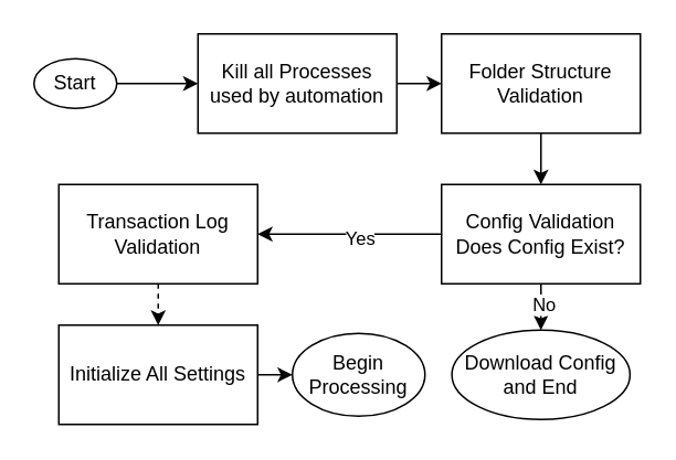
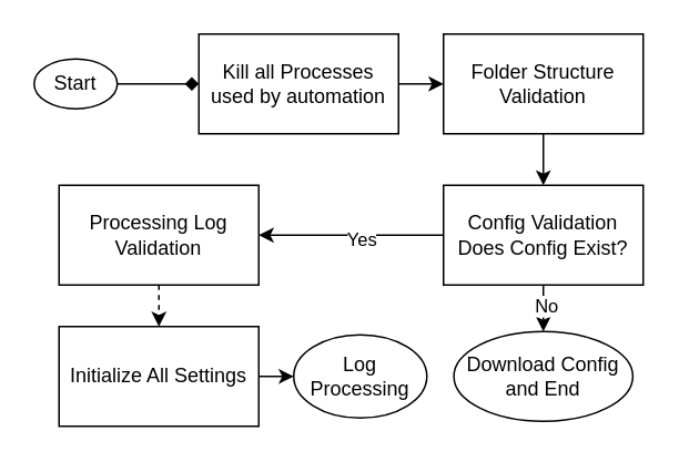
  <mxCell id="0" />
  <mxCell id="1" parent="0" />
- <mxCell id="2" style="edgeStyle=orthogonalEdgeStyle;rounded=0;orthogonalLoop=1;jettySize=auto;html=1;exitX=1;exitY=0.5;exitDx=0;exitDy=0;entryX=0;entryY=0.5;entryDx=0;entryDy=0;" parent="1" source="3" target="7" edge="1"><mxGeometry relative="1" as="geometry" /></mxCell>
+ <mxCell id="2" style="edgeStyle=orthogonalEdgeStyle;rounded=0;orthogonalLoop=1;jettySize=auto;html=1;exitX=1;exitY=0.5;exitDx=0;exitDy=0;entryX=0;entryY=0.5;entryDx=0;entryDy=0;endArrow=diamond;" parent="1" source="3" target="7" edge="1"><mxGeometry relative="1" as="geometry" /></mxCell>
  <mxCell id="3" value="Start" style="ellipse;whiteSpace=wrap;html=1;" parent="1" vertex="1"><mxGeometry x="20" y="35" width="50" height="30" as="geometry" /></mxCell>
- <mxCell id="4" value="Begin Processing" style="ellipse;whiteSpace=wrap;html=1;" parent="1" vertex="1"><mxGeometry x="176" y="201" width="80" height="50" as="geometry" /></mxCell>
+ <mxCell id="4" value="Log Processing" style="ellipse;whiteSpace=wrap;html=1;" parent="1" vertex="1"><mxGeometry x="176" y="201" width="80" height="50" as="geometry" /></mxCell>
  <mxCell id="5" value="Download Config and End" style="ellipse;whiteSpace=wrap;html=1;" parent="1" vertex="1"><mxGeometry x="272.25" y="199" width="107.5" height="54" as="geometry" /></mxCell>
  <mxCell id="6" style="edgeStyle=orthogonalEdgeStyle;rounded=0;orthogonalLoop=1;jettySize=auto;html=1;exitX=1;exitY=0.5;exitDx=0;exitDy=0;entryX=0;entryY=0.5;entryDx=0;entryDy=0;" parent="1" source="7" target="9" edge="1"><mxGeometry relative="1" as="geometry" /></mxCell>
  <mxCell id="7" value="Kill all Processes used by automation" style="rounded=0;whiteSpace=wrap;html=1;" parent="1" vertex="1"><mxGeometry x="119" y="20" width="120" height="60" as="geometry" /></mxCell>
  <mxCell id="8" style="edgeStyle=orthogonalEdgeStyle;rounded=0;orthogonalLoop=1;jettySize=auto;html=1;exitX=0.5;exitY=1;exitDx=0;exitDy=0;entryX=0.5;entryY=0;entryDx=0;entryDy=0;" parent="1" source="9" target="14" edge="1"><mxGeometry relative="1" as="geometry" /></mxCell>
  <mxCell id="9" value="Folder Structure Validation" style="rounded=0;whiteSpace=wrap;html=1;" parent="1" vertex="1"><mxGeometry x="266" y="20" width="120" height="60" as="geometry" /></mxCell>
  <mxCell id="10" style="edgeStyle=orthogonalEdgeStyle;rounded=0;orthogonalLoop=1;jettySize=auto;html=1;exitX=0.5;exitY=1;exitDx=0;exitDy=0;entryX=0.5;entryY=0;entryDx=0;entryDy=0;" parent="1" source="14" target="5" edge="1"><mxGeometry relative="1" as="geometry" /></mxCell>
  <mxCell id="11" value="No" style="edgeLabel;html=1;align=center;verticalAlign=middle;resizable=0;points=[];" vertex="1" connectable="0" parent="10"><mxGeometry x="-0.171" y="1" relative="1" as="geometry"><mxPoint as="offset" /></mxGeometry></mxCell>
  <mxCell id="12" value="" style="edgeStyle=orthogonalEdgeStyle;rounded=0;orthogonalLoop=1;jettySize=auto;html=1;" parent="1" source="14" target="16" edge="1"><mxGeometry relative="1" as="geometry" /></mxCell>
  <mxCell id="13" value="Yes" style="edgeLabel;html=1;align=center;verticalAlign=middle;resizable=0;points=[];" vertex="1" connectable="0" parent="12"><mxGeometry x="-0.096" y="2" relative="1" as="geometry"><mxPoint as="offset" /></mxGeometry></mxCell>
  <mxCell id="14" value="Config Validation&lt;div&gt;Does Config Exist?&lt;/div&gt;" style="rounded=0;whiteSpace=wrap;html=1;" parent="1" vertex="1"><mxGeometry x="266" y="111" width="120" height="60" as="geometry" /></mxCell>
  <mxCell id="15" style="edgeStyle=orthogonalEdgeStyle;rounded=0;orthogonalLoop=1;jettySize=auto;html=1;exitX=0.5;exitY=1;exitDx=0;exitDy=0;entryX=0.5;entryY=0;entryDx=0;entryDy=0;dashed=1;" parent="1" source="16" target="18" edge="1"><mxGeometry relative="1" as="geometry" /></mxCell>
- <mxCell id="16" value="Transaction Log Validation" style="rounded=0;whiteSpace=wrap;html=1;" parent="1" vertex="1"><mxGeometry x="35" y="111" width="120" height="60" as="geometry" /></mxCell>
+ <mxCell id="16" value="Processing Log Validation" style="rounded=0;whiteSpace=wrap;html=1;" parent="1" vertex="1"><mxGeometry x="35" y="111" width="120" height="60" as="geometry" /></mxCell>
  <mxCell id="17" style="edgeStyle=orthogonalEdgeStyle;rounded=0;orthogonalLoop=1;jettySize=auto;html=1;exitX=1;exitY=0.5;exitDx=0;exitDy=0;entryX=0;entryY=0.5;entryDx=0;entryDy=0;" parent="1" source="18" target="4" edge="1"><mxGeometry relative="1" as="geometry" /></mxCell>
  <mxCell id="18" value="Initialize All Settings" style="rounded=0;whiteSpace=wrap;html=1;" parent="1" vertex="1"><mxGeometry x="35" y="196" width="120" height="60" as="geometry" /></mxCell>
